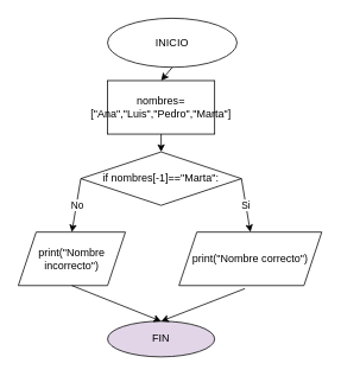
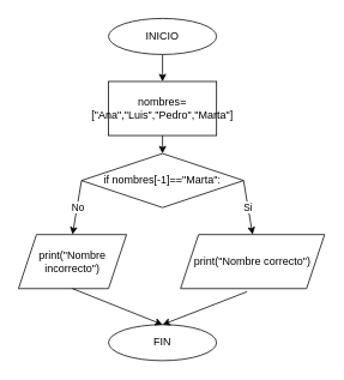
  <mxCell id="0" />
  <mxCell id="1" parent="0" />
- <mxCell id="2" value="INICIO" style="ellipse;whiteSpace=wrap;html=1;" parent="1" vertex="1"><mxGeometry x="120" y="20" width="145" height="55" as="geometry" /></mxCell>
+ <mxCell id="2" value="INICIO" style="ellipse;whiteSpace=wrap;html=1;" parent="1" vertex="1"><mxGeometry x="120" y="20" width="120" height="40" as="geometry" /></mxCell>
  <mxCell id="3" value="nombres=[&quot;Ana&quot;,&quot;Luis&quot;,&quot;Pedro&quot;,&quot;Marta&quot;]" style="rounded=0;whiteSpace=wrap;html=1;" parent="1" vertex="1"><mxGeometry x="120" y="90" width="120" height="60" as="geometry" /></mxCell>
  <mxCell id="4" value="" style="endArrow=classic;html=1;rounded=0;exitX=0.5;exitY=1;exitDx=0;exitDy=0;entryX=0.5;entryY=0;entryDx=0;entryDy=0;" parent="1" source="2" target="3" edge="1"><mxGeometry width="50" height="50" relative="1" as="geometry"><mxPoint x="160" y="80" as="sourcePoint" /><mxPoint x="210" y="30" as="targetPoint" /></mxGeometry></mxCell>
  <mxCell id="5" value="if nombres[-1]==&quot;Marta&quot;:" style="rhombus;whiteSpace=wrap;html=1;" parent="1" vertex="1"><mxGeometry x="90" y="170" width="180" height="60" as="geometry" /></mxCell>
  <mxCell id="6" value="print(&quot;Nombre correcto&quot;)" style="shape=parallelogram;perimeter=parallelogramPerimeter;whiteSpace=wrap;html=1;fixedSize=1;" parent="1" vertex="1"><mxGeometry x="200" y="260" width="160" height="60" as="geometry" /></mxCell>
  <mxCell id="7" value="print(&quot;Nombre incorrecto&quot;)" style="shape=parallelogram;perimeter=parallelogramPerimeter;whiteSpace=wrap;html=1;fixedSize=1;" parent="1" vertex="1"><mxGeometry x="20" y="260" width="120" height="60" as="geometry" /></mxCell>
  <mxCell id="8" value="" style="endArrow=classic;html=1;rounded=0;exitX=1;exitY=0.5;exitDx=0;exitDy=0;entryX=0.5;entryY=0;entryDx=0;entryDy=0;" parent="1" source="5" target="6" edge="1"><mxGeometry relative="1" as="geometry"><mxPoint x="130" y="220" as="sourcePoint" /><mxPoint x="230" y="220" as="targetPoint" /></mxGeometry></mxCell>
  <mxCell id="9" value="Si" style="edgeLabel;resizable=0;html=1;;align=center;verticalAlign=middle;" parent="8" connectable="0" vertex="1"><mxGeometry relative="1" as="geometry" /></mxCell>
  <mxCell id="10" value="" style="endArrow=classic;html=1;rounded=0;exitX=0;exitY=0.5;exitDx=0;exitDy=0;entryX=0.5;entryY=0;entryDx=0;entryDy=0;" parent="1" source="5" target="7" edge="1"><mxGeometry relative="1" as="geometry"><mxPoint x="200" y="250" as="sourcePoint" /><mxPoint x="300" y="250" as="targetPoint" /></mxGeometry></mxCell>
  <mxCell id="11" value="No" style="edgeLabel;resizable=0;html=1;;align=center;verticalAlign=middle;" parent="10" connectable="0" vertex="1"><mxGeometry relative="1" as="geometry" /></mxCell>
  <mxCell id="12" value="" style="endArrow=classic;html=1;rounded=0;exitX=0.5;exitY=1;exitDx=0;exitDy=0;entryX=0.5;entryY=0;entryDx=0;entryDy=0;" parent="1" source="3" target="5" edge="1"><mxGeometry width="50" height="50" relative="1" as="geometry"><mxPoint x="220" y="270" as="sourcePoint" /><mxPoint x="270" y="220" as="targetPoint" /></mxGeometry></mxCell>
- <mxCell id="13" value="FIN" style="ellipse;whiteSpace=wrap;html=1;fillColor=#e1d5e7;" parent="1" vertex="1"><mxGeometry x="120" y="360" width="120" height="40" as="geometry" /></mxCell>
+ <mxCell id="13" value="FIN" style="ellipse;whiteSpace=wrap;html=1;" parent="1" vertex="1"><mxGeometry x="120" y="360" width="120" height="40" as="geometry" /></mxCell>
  <mxCell id="14" value="" style="endArrow=classic;html=1;rounded=0;exitX=0.462;exitY=1.057;exitDx=0;exitDy=0;exitPerimeter=0;entryX=0.5;entryY=0;entryDx=0;entryDy=0;" parent="1" source="6" target="13" edge="1"><mxGeometry width="50" height="50" relative="1" as="geometry"><mxPoint x="220" y="410" as="sourcePoint" /><mxPoint x="270" y="360" as="targetPoint" /></mxGeometry></mxCell>
  <mxCell id="15" value="" style="endArrow=classic;html=1;rounded=0;exitX=0.5;exitY=1;exitDx=0;exitDy=0;entryX=0.5;entryY=0;entryDx=0;entryDy=0;" parent="1" source="7" target="13" edge="1"><mxGeometry width="50" height="50" relative="1" as="geometry"><mxPoint x="220" y="410" as="sourcePoint" /><mxPoint x="270" y="360" as="targetPoint" /></mxGeometry></mxCell>
